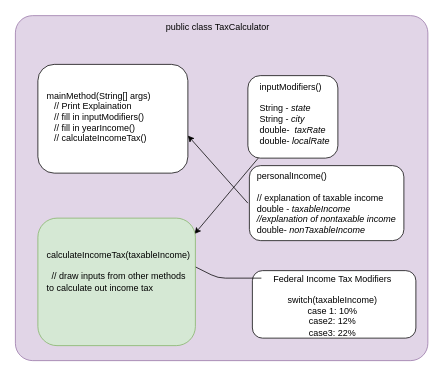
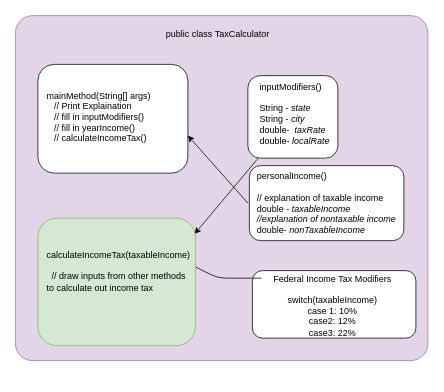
  <mxCell id="0" />
  <mxCell id="1" parent="0" />
  <mxCell id="2" value="" style="rounded=1;whiteSpace=wrap;html=1;fillColor=#e1d5e7;strokeColor=#9673a6;arcSize=5;" vertex="1" parent="1"><mxGeometry x="20" y="20" width="550" height="460" as="geometry" /></mxCell>
- <mxCell id="3" value="public class TaxCalculator" style="text;html=1;strokeColor=none;fillColor=none;align=center;verticalAlign=middle;whiteSpace=wrap;rounded=0;" vertex="1" parent="1"><mxGeometry x="150" y="20" width="280" height="30" as="geometry" /></mxCell>
+ <mxCell id="3" value="public class TaxCalculator" style="text;html=1;strokeColor=none;fillColor=none;align=center;verticalAlign=middle;whiteSpace=wrap;rounded=0;" vertex="1" parent="1"><mxGeometry x="150" y="30" width="280" height="30" as="geometry" /></mxCell>
  <mxCell id="4" value="" style="rounded=1;whiteSpace=wrap;html=1;" vertex="1" parent="1"><mxGeometry x="330" y="100" width="120" height="110" as="geometry" /></mxCell>
  <mxCell id="5" value="&lt;div&gt;inputModifiers()&lt;/div&gt;&lt;div&gt;&lt;br&gt;&lt;/div&gt;&lt;div&gt;String - &lt;i&gt;state&lt;br&gt;&lt;/i&gt;String - &lt;i&gt;city&lt;/i&gt;&lt;br&gt;&lt;i&gt;&lt;/i&gt;&lt;/div&gt;&lt;div&gt;double-&amp;nbsp; &lt;i&gt;taxRate&lt;/i&gt;&lt;/div&gt;&lt;div&gt;double- &lt;i&gt;localRate&lt;/i&gt;&lt;br&gt;&lt;/div&gt;&lt;div&gt;&lt;br&gt;&lt;/div&gt;&lt;div&gt;&lt;br&gt;&lt;/div&gt;" style="text;html=1;strokeColor=none;fillColor=none;align=left;verticalAlign=middle;whiteSpace=wrap;rounded=0;" vertex="1" parent="1"><mxGeometry x="344" y="120" width="120" height="90" as="geometry" /></mxCell>
  <mxCell id="6" value="" style="rounded=1;whiteSpace=wrap;html=1;" vertex="1" parent="1"><mxGeometry x="50" y="85" width="200" height="145" as="geometry" /></mxCell>
  <mxCell id="7" value="&lt;div&gt;mainMethod(String[] args)&lt;/div&gt;&lt;div&gt;&amp;nbsp;&amp;nbsp; // Print Explaination&lt;/div&gt;&lt;div&gt;&amp;nbsp;&amp;nbsp; // fill in inputModifiers()&lt;/div&gt;&lt;div&gt;&amp;nbsp;&amp;nbsp; // fill in yearIncome()&lt;br&gt;&lt;/div&gt;&lt;div&gt;&amp;nbsp;&amp;nbsp; // calculateIncomeTax()&lt;br&gt;&lt;/div&gt;" style="text;html=1;strokeColor=none;fillColor=none;align=left;verticalAlign=middle;whiteSpace=wrap;rounded=0;" vertex="1" parent="1"><mxGeometry x="60" y="90" width="180" height="130" as="geometry" /></mxCell>
  <mxCell id="8" value="" style="rounded=1;whiteSpace=wrap;html=1;align=left;" vertex="1" parent="1"><mxGeometry x="332" y="220" width="206" height="100" as="geometry" /></mxCell>
  <mxCell id="9" value="&lt;div align=&quot;left&quot;&gt;personalIncome()&lt;/div&gt;&lt;div&gt;&lt;br&gt;&lt;/div&gt;&lt;div align=&quot;left&quot;&gt;// explanation of taxable income&lt;br&gt;&lt;/div&gt;&lt;div align=&quot;justify&quot;&gt;double - &lt;i&gt;taxableIncome&lt;/i&gt;&lt;/div&gt;&lt;div align=&quot;left&quot;&gt;&lt;i&gt;//explanation of nontaxable income&lt;br&gt;&lt;/i&gt;&lt;/div&gt;&lt;div align=&quot;left&quot;&gt;double- &lt;i&gt;nonTaxableIncome&lt;/i&gt;&lt;/div&gt;" style="text;html=1;strokeColor=none;fillColor=none;align=center;verticalAlign=middle;whiteSpace=wrap;rounded=0;" vertex="1" parent="1"><mxGeometry x="330" y="240" width="210" height="60" as="geometry" /></mxCell>
  <mxCell id="10" value="" style="rounded=1;whiteSpace=wrap;html=1;align=left;" vertex="1" parent="1"><mxGeometry x="336" y="360" width="218" height="90" as="geometry" /></mxCell>
  <mxCell id="11" value="&lt;div&gt;Federal Income Tax Modifiers&lt;/div&gt;&lt;div&gt;&lt;br&gt;&lt;/div&gt;&lt;div&gt;switch(taxableIncome)&lt;/div&gt;&lt;div&gt;case 1: 10%&lt;/div&gt;&lt;div&gt;case2: 12%&lt;/div&gt;&lt;div&gt;case3: 22%&lt;br&gt;&lt;/div&gt;&lt;div&gt;&lt;br&gt;&lt;/div&gt;&lt;div&gt;&lt;br&gt;&lt;/div&gt;&lt;div&gt;&lt;br&gt;&lt;/div&gt;&lt;div&gt;&lt;br&gt;&lt;/div&gt;" style="text;html=1;strokeColor=none;fillColor=none;align=center;verticalAlign=middle;whiteSpace=wrap;rounded=0;" vertex="1" parent="1"><mxGeometry x="348" y="370" width="190" height="130" as="geometry" /></mxCell>
  <mxCell id="12" value="" style="endArrow=classic;html=1;entryX=0.995;entryY=0.124;entryDx=0;entryDy=0;entryPerimeter=0;" edge="1" parent="1" source="4" target="15"><mxGeometry width="50" height="50" relative="1" as="geometry"><mxPoint x="270" y="190" as="sourcePoint" /><mxPoint x="320" y="140" as="targetPoint" /></mxGeometry></mxCell>
  <mxCell id="13" value="" style="endArrow=classic;html=1;exitX=0;exitY=0.5;exitDx=0;exitDy=0;" edge="1" parent="1" source="9"><mxGeometry width="50" height="50" relative="1" as="geometry"><mxPoint x="200" y="230" as="sourcePoint" /><mxPoint x="250" y="180" as="targetPoint" /></mxGeometry></mxCell>
  <mxCell id="14" value="" style="endArrow=classic;html=1;entryX=1;entryY=0.5;entryDx=0;entryDy=0;exitX=0;exitY=0;exitDx=0;exitDy=0;" edge="1" parent="1" source="11"><mxGeometry width="50" height="50" relative="1" as="geometry"><mxPoint x="380" y="430" as="sourcePoint" /><mxPoint x="240" y="345" as="targetPoint" /><Array as="points"><mxPoint x="290" y="370" /></Array></mxGeometry></mxCell>
  <mxCell id="15" value="" style="rounded=1;whiteSpace=wrap;html=1;align=left;fillColor=#d5e8d4;strokeColor=#82b366;" vertex="1" parent="1"><mxGeometry x="50" y="290" width="210" height="170" as="geometry" /></mxCell>
  <mxCell id="16" value="&lt;div&gt;calculateIncomeTax(taxableIncome)&lt;/div&gt;&lt;div&gt;&lt;br&gt;&lt;/div&gt;&lt;div&gt;&amp;nbsp; // draw inputs from other methods to calculate out income tax&lt;br&gt;&lt;/div&gt;&lt;div&gt;&lt;br&gt;&lt;/div&gt;&lt;div&gt;&lt;br&gt;&lt;/div&gt;" style="text;html=1;strokeColor=none;fillColor=none;align=left;verticalAlign=middle;whiteSpace=wrap;rounded=0;" vertex="1" parent="1"><mxGeometry x="60" y="300" width="190" height="150" as="geometry" /></mxCell>
